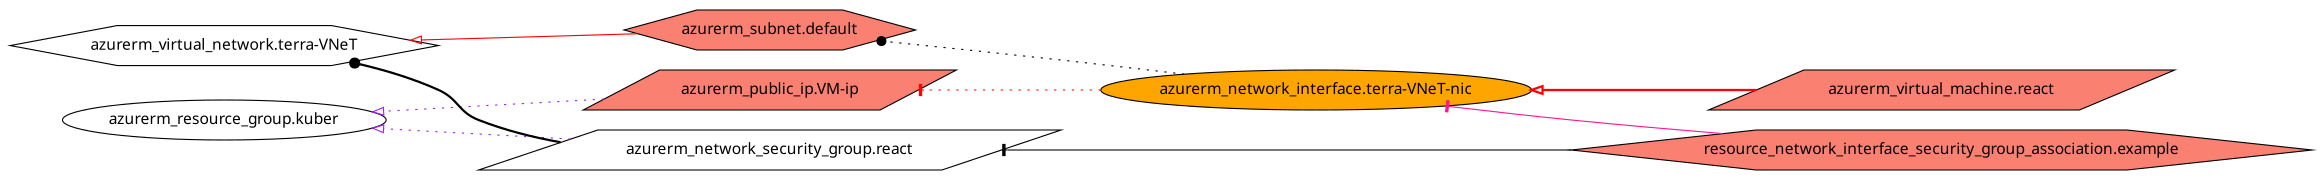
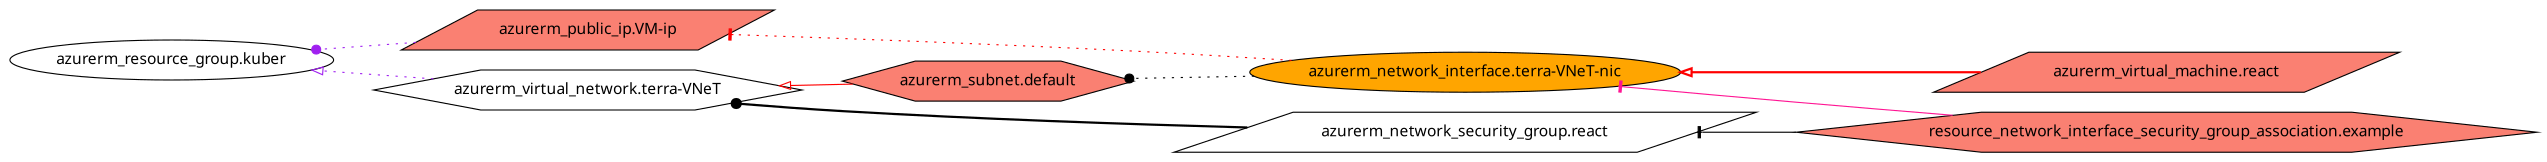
  digraph {
    rankdir=RL
    node [fillcolor=salmon fontname="sans-serif" shape=parallelogram style=filled]
    edge [arrowhead=tee color=red style=dotted]
    n1 [fillcolor=orange label="azurerm_network_interface.terra-VNeT-nic" shape=ellipse]
    n2 [label="azurerm_public_ip.VM-ip"]
    n3 [label="azurerm_subnet.default" shape=hexagon]
    n4 [fillcolor=white label="azurerm_resource_group.kuber" shape=ellipse]
    n5 [fillcolor=white label="azurerm_virtual_network.terra-VNeT" shape=hexagon]
    n6 [label="resource_network_interface_security_group_association.example" shape=hexagon]
    n7 [fillcolor=white label="azurerm_network_security_group.react"]
    n8 [label="azurerm_virtual_machine.react"]
    n1 -> n2
    n1 -> n3 [arrowhead=dot color=black]
-   n2 -> n4 [arrowhead=onormal color=purple]
+   n2 -> n4 [arrowhead=dot color=purple]
    n3 -> n5 [arrowhead=onormal style=solid]
-   n7 -> n4 [arrowhead=onormal color=purple]
+   n5 -> n4 [arrowhead=onormal color=purple]
    n6 -> n1 [color=deeppink style=solid]
    n6 -> n7 [color=black style=solid]
    n7 -> n5 [arrowhead=dot color=black style=bold]
    n8 -> n1 [arrowhead=onormal style=bold]
  }
